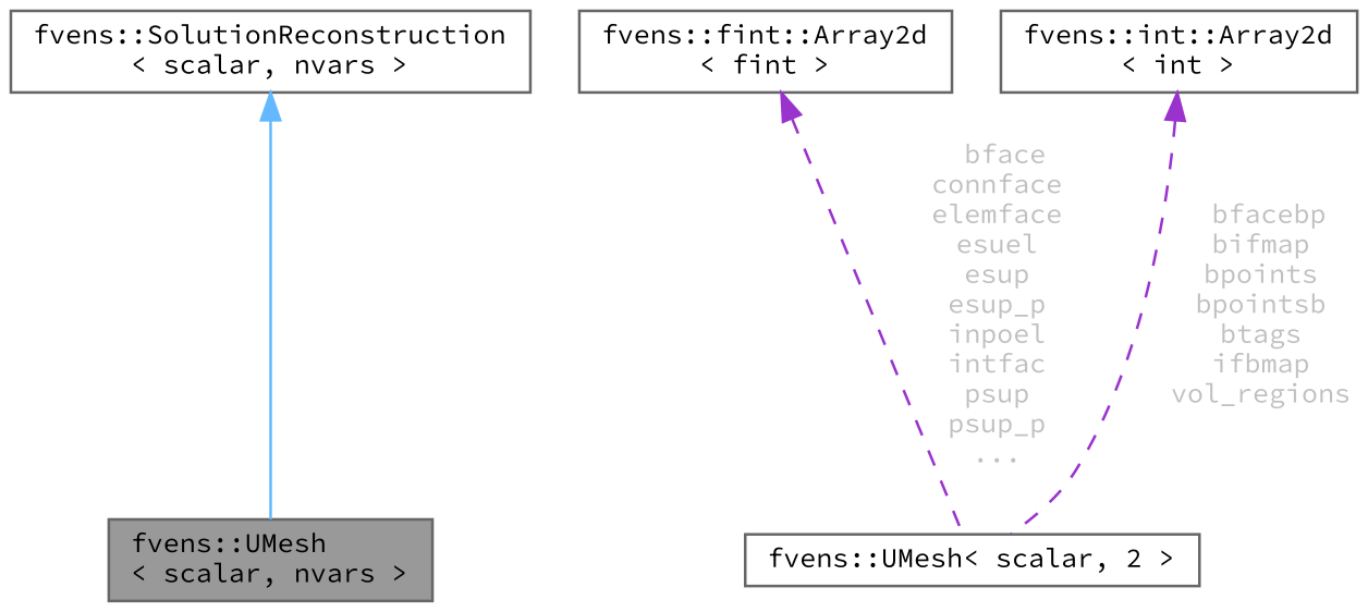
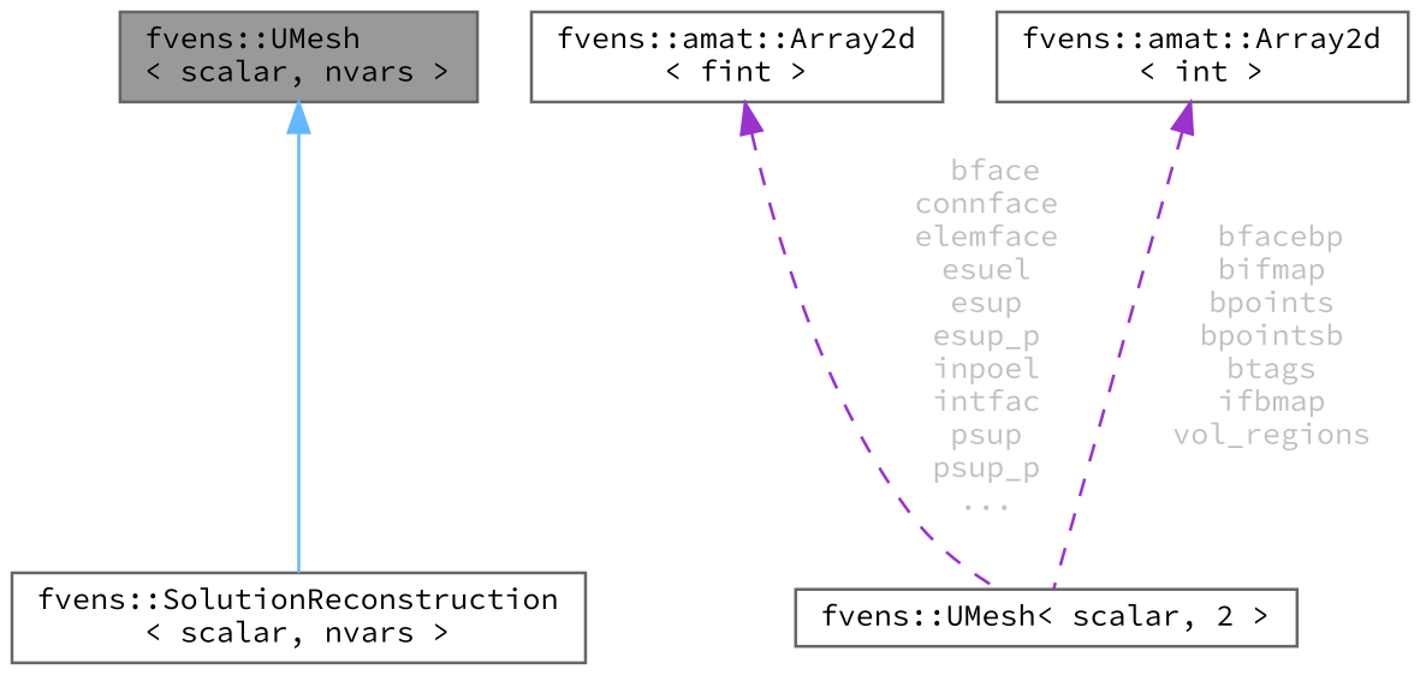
  digraph {
    fontname="Source Code Pro"
    node [color=gray40 fillcolor=white fontname="Source Code Pro" fontsize=10 shape=box style=filled]
    edge [color=darkorchid3 dir=back fontname="Source Code Pro" fontsize=10 labelfontname=Helvetica labelfontsize=10 style=dashed fontcolor=grey]
    n1 [fillcolor=grey60 fontcolor=black height=0.2 label="fvens::UMesh\l\< scalar, nvars \>" width=0.4]
    n2 [height=0.2 label="fvens::SolutionReconstruction\l\< scalar, nvars \>" width=0.4]
    n3 [height=0.2 label="fvens::UMesh\< scalar, 2 \>" width=0.4]
-   n4 [height=0.2 label="fvens::fint::Array2d\l\< fint \>" width=0.4]
-   n5 [height=0.2 label="fvens::int::Array2d\l\< int \>" width=0.4]
-   n2 -> n1 [color=steelblue1 style=solid fontcolor=""]
+   n4 [height=0.2 label="fvens::amat::Array2d\l\< fint \>" width=0.4]
+   n5 [height=0.2 label="fvens::amat::Array2d\l\< int \>" width=0.4]
+   n1 -> n2 [color=steelblue1 style=solid fontcolor=""]
    n4 -> n3 [label=" bface\nconnface\nelemface\nesuel\nesup\nesup_p\ninpoel\nintfac\npsup\npsup_p\n..."]
    n5 -> n3 [label=" bfacebp\nbifmap\nbpoints\nbpointsb\nbtags\nifbmap\nvol_regions"]
  }
